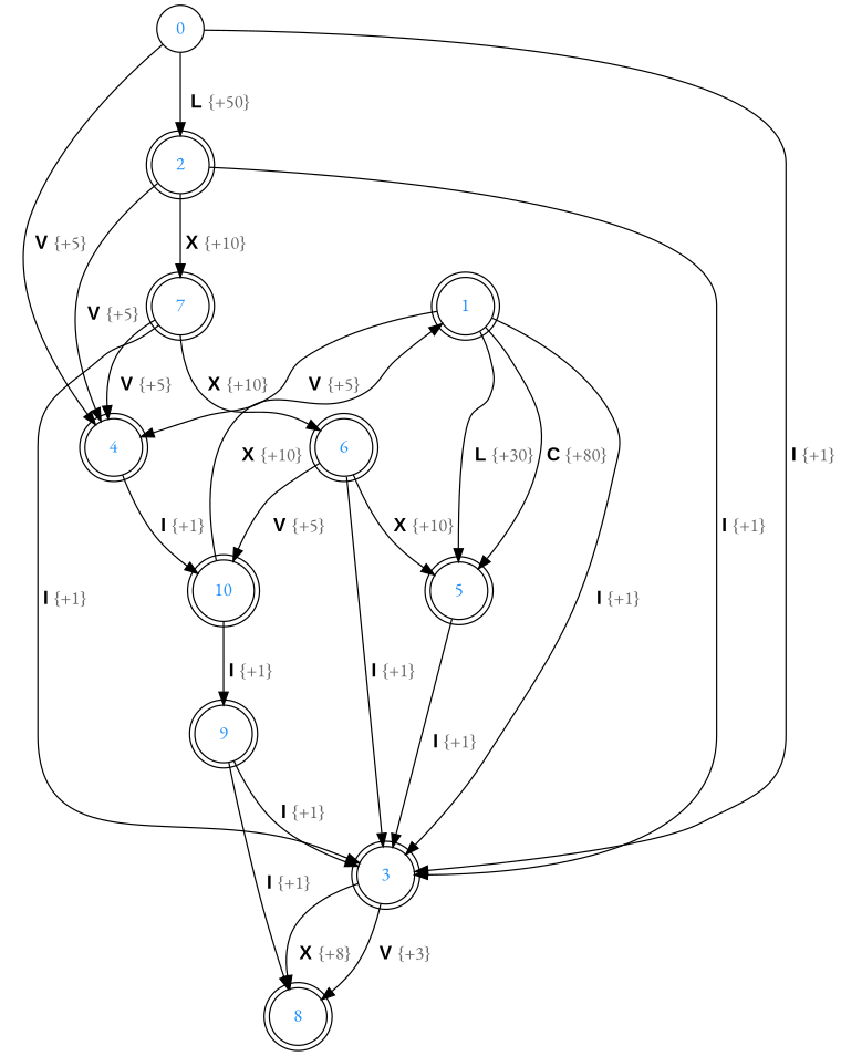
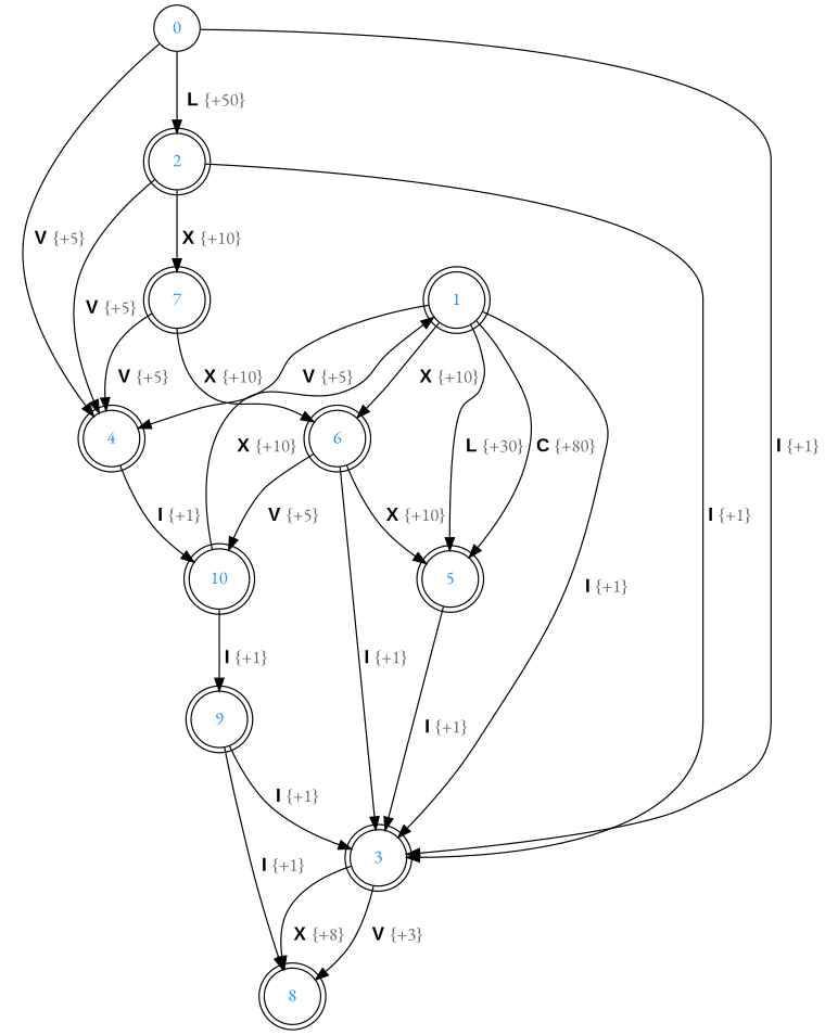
  digraph {
    fontname="EB Garamond"
    rankdir=TB
    node [fontcolor=dodgerblue fontname="EB Garamond" shape=doublecircle]
    edge [fontname="EB Garamond"]
    1
    3
    4
    5
    6
    8
    10
    2
    7
    9
    0 [shape=circle]
    1 -> 3 [label=<<BR/> <FONT FACE="arial"><B>I</B></FONT> <FONT COLOR="dimgray">{+1}</FONT>>]
    1 -> 4 [label=<<BR/> <FONT FACE="arial"><B>V</B></FONT> <FONT COLOR="dimgray">{+5}</FONT>>]
    1 -> 5 [label=<<BR/> <FONT FACE="arial"><B>L</B></FONT> <FONT COLOR="dimgray">{+30}</FONT>>]
    1 -> 5 [label=<<BR/> <FONT FACE="arial"><B>C</B></FONT> <FONT COLOR="dimgray">{+80}</FONT>>]
+   1 -> 6 [label=<<BR/> <FONT FACE="arial"><B>X</B></FONT> <FONT COLOR="dimgray">{+10}</FONT>>]
    3 -> 8 [label=<<BR/> <FONT FACE="arial"><B>V</B></FONT> <FONT COLOR="dimgray">{+3} </FONT>>]
    3 -> 8 [label=<<BR/> <FONT FACE="arial"><B>X</B></FONT> <FONT COLOR="dimgray">{+8}</FONT>>]
    4 -> 10 [label=<<BR/> <FONT FACE="arial"><B>I</B></FONT> <FONT COLOR="dimgray">{+1}</FONT>>]
    5 -> 3 [label=<<BR/> <FONT FACE="arial"><B>I</B></FONT> <FONT COLOR="dimgray">{+1}</FONT>>]
    6 -> 3 [label=<<BR/> <FONT FACE="arial"><B>I</B></FONT> <FONT COLOR="dimgray">{+1}</FONT>>]
    6 -> 5 [label=<<BR/> <FONT FACE="arial"><B>X</B></FONT> <FONT COLOR="dimgray">{+10}</FONT>>]
    6 -> 10 [label=<<BR/> <FONT FACE="arial"><B>V</B></FONT> <FONT COLOR="dimgray">{+5}</FONT>>]
    10 -> 1 [label=<<BR/> <FONT FACE="arial"><B>X</B></FONT> <FONT COLOR="dimgray">{+10}</FONT>>]
    10 -> 9 [label=<<BR/> <FONT FACE="arial"><B>I</B></FONT> <FONT COLOR="dimgray">{+1}</FONT>>]
    2 -> 3 [label=<<BR/> <FONT FACE="arial"><B>I</B></FONT> <FONT COLOR="dimgray">{+1}</FONT>>]
    2 -> 4 [label=<<BR/> <FONT FACE="arial"><B>V</B></FONT> <FONT COLOR="dimgray">{+5}</FONT>>]
    2 -> 7 [label=<<BR/> <FONT FACE="arial"><B>X</B></FONT> <FONT COLOR="dimgray">{+10}</FONT>>]
-   7 -> 3 [label=<<BR/> <FONT FACE="arial"><B>I</B></FONT> <FONT COLOR="dimgray">{+1}</FONT>>]
    7 -> 4 [label=<<BR/> <FONT FACE="arial"><B>V</B></FONT> <FONT COLOR="dimgray">{+5}</FONT>>]
    7 -> 6 [label=<<BR/> <FONT FACE="arial"><B>X</B></FONT> <FONT COLOR="dimgray">{+10} </FONT>>]
    9 -> 3 [label=<<BR/> <FONT FACE="arial"><B>I</B></FONT> <FONT COLOR="dimgray">{+1}</FONT>>]
    9 -> 8 [label=<<BR/> <FONT FACE="arial"><B>I</B></FONT> <FONT COLOR="dimgray">{+1}</FONT>>]
    0 -> 3 [label=<<BR/> <FONT FACE="arial"><B>I</B></FONT> <FONT COLOR="dimgray">{+1}</FONT>>]
    0 -> 4 [label=<<BR/> <FONT FACE="arial"><B>V</B></FONT> <FONT COLOR="dimgray">{+5}</FONT>>]
    0 -> 2 [label=<<BR/> <FONT FACE="arial"><B> L</B></FONT> <FONT COLOR="dimgray">{+50}</FONT>>]
  }
